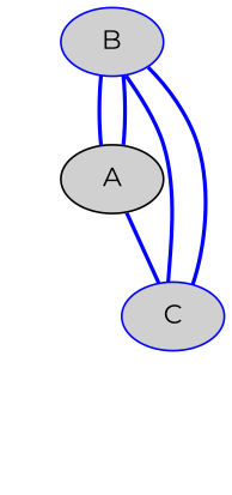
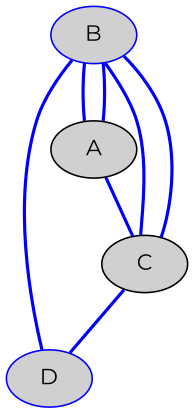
  graph {
    fontname=Montserrat
    node [color=blue fillcolor="#d0d0d0" fontname=Montserrat style=filled]
    edge [arrowhead=open color=blue fontname=Montserrat style=bold]
    B
-   C
+   C [color=black]
+   D
    A [color=black]
+   B -- D
    B -- A
    B -- A
    C -- B
    C -- B
+   C -- D
    A -- C
  }
